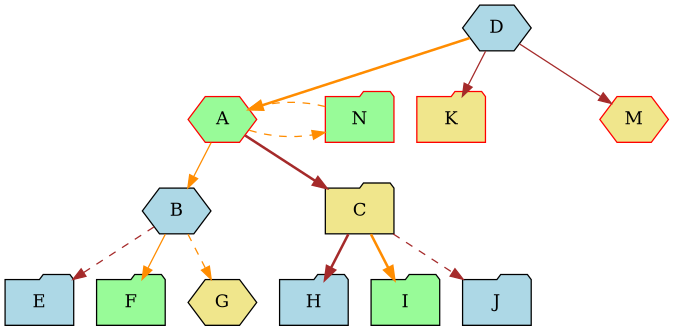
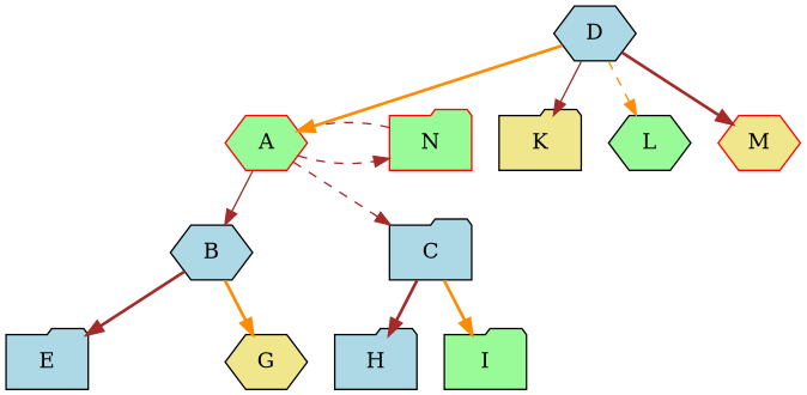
  digraph {
    node [fillcolor=lightblue shape=folder style=filled]
    edge [color=brown style=dashed]
    A [color=red fillcolor=palegreen shape=hexagon]
    N [color=red fillcolor=palegreen]
    B [shape=hexagon]
-   C [fillcolor=khaki]
+   C
    E
-   F [fillcolor=palegreen]
    G [fillcolor=khaki shape=hexagon]
    H
    I [fillcolor=palegreen]
-   J
    D [shape=hexagon]
-   K [fillcolor=khaki color=red]
+   K [fillcolor=khaki]
+   L [fillcolor=palegreen shape=hexagon]
    M [color=red fillcolor=khaki shape=hexagon]
    subgraph sub_1 {
      mclimit=5
      rank=same
      A
      N
    }
-   A -> N [color=darkorange minlen=3]
-   A -> B [color=darkorange style=solid]
-   A -> C [style=bold]
-   N -> A [color=darkorange minlen=3]
-   B -> E
-   B -> F [color=darkorange style=solid]
-   B -> G [color=darkorange]
+   A -> N [minlen=3]
+   A -> B [style=solid]
+   A -> C
+   N -> A [minlen=3]
+   B -> E [style=bold]
+   B -> G [color=darkorange style=bold]
    C -> H [style=bold]
    C -> I [color=darkorange style=bold]
-   C -> J
    D -> A [color=darkorange style=bold]
    D -> K [style=solid]
-   D -> M [style=solid]
+   D -> L [color=darkorange]
+   D -> M [style=bold]
  }
